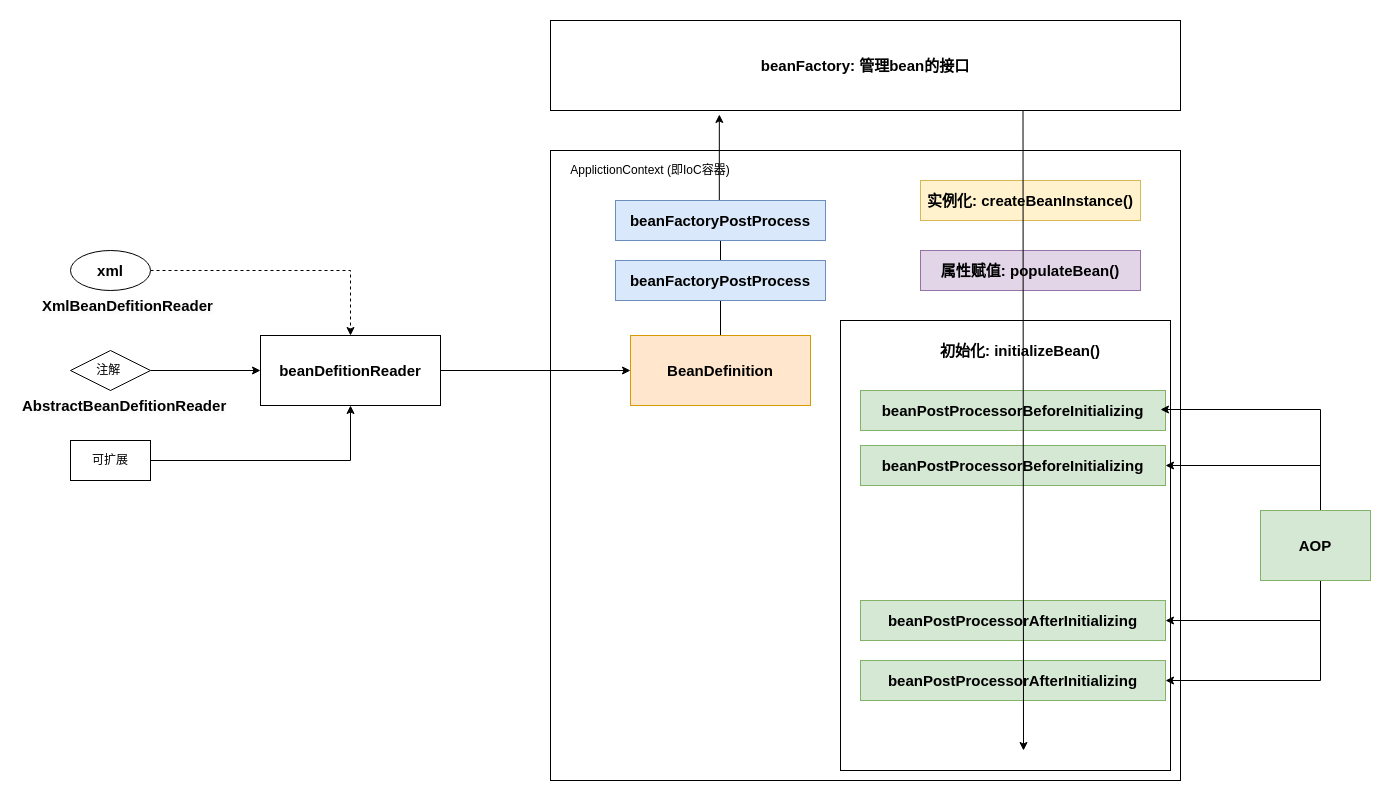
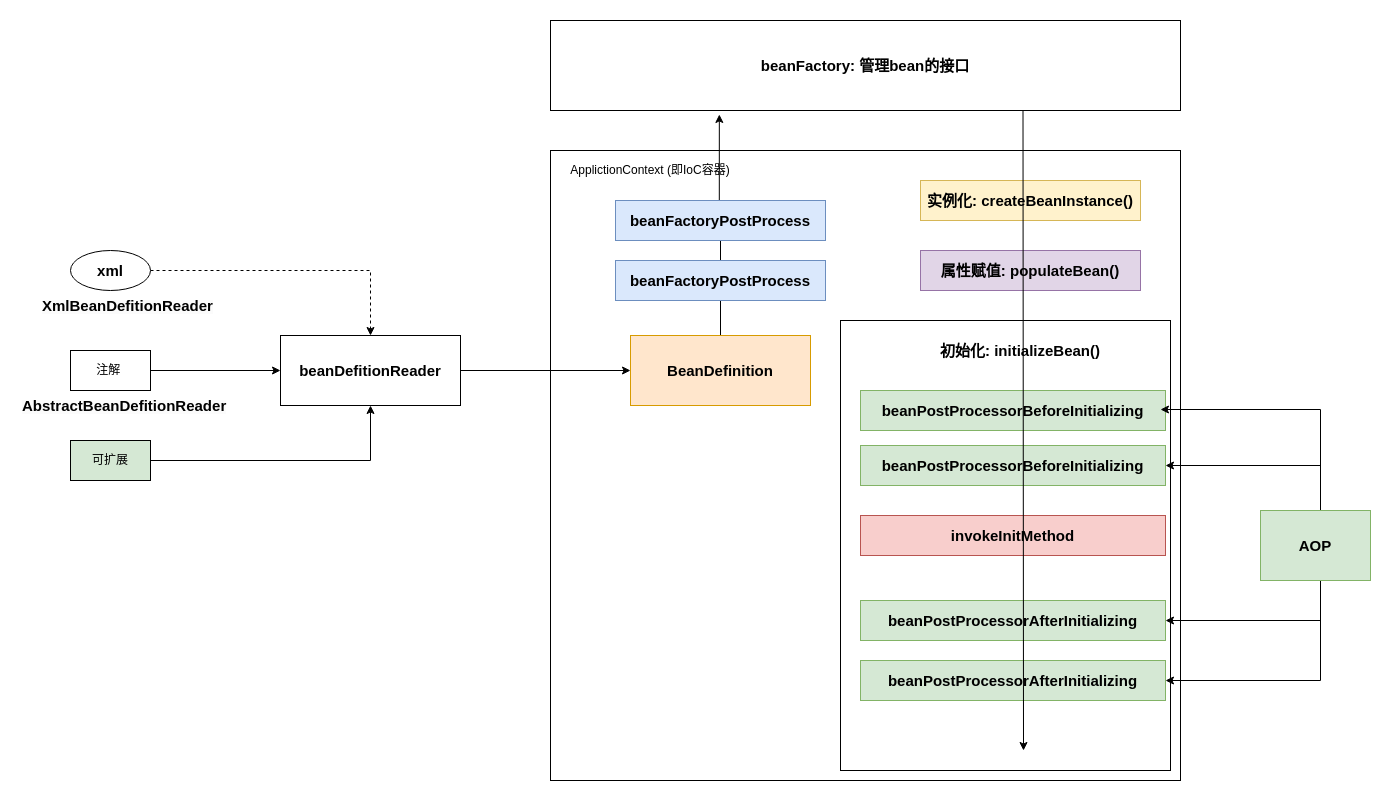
  <mxCell id="0" />
  <mxCell id="1" parent="0" />
- <mxCell id="2" value="&lt;b&gt;&lt;font style=&quot;font-size: 15px;&quot;&gt;beanDefitionReader&lt;/font&gt;&lt;/b&gt;" style="rounded=0;whiteSpace=wrap;html=1;" vertex="1" parent="1"><mxGeometry x="260" y="335" width="180" height="70" as="geometry" /></mxCell>
+ <mxCell id="2" value="&lt;b&gt;&lt;font style=&quot;font-size: 15px;&quot;&gt;beanDefitionReader&lt;/font&gt;&lt;/b&gt;" style="rounded=0;whiteSpace=wrap;html=1;" vertex="1" parent="1"><mxGeometry x="280" y="335" width="180" height="70" as="geometry" /></mxCell>
  <mxCell id="3" style="edgeStyle=orthogonalEdgeStyle;rounded=0;orthogonalLoop=1;jettySize=auto;html=1;dashed=1;" edge="1" parent="1" source="4" target="2"><mxGeometry relative="1" as="geometry" /></mxCell>
  <mxCell id="4" value="&lt;b&gt;&lt;font style=&quot;font-size: 15px;&quot;&gt;xml&lt;/font&gt;&lt;/b&gt;" style="ellipse;whiteSpace=wrap;html=1;" vertex="1" parent="1"><mxGeometry x="70" y="250" width="80" height="40" as="geometry" /></mxCell>
  <mxCell id="5" style="edgeStyle=orthogonalEdgeStyle;rounded=0;orthogonalLoop=1;jettySize=auto;html=1;entryX=0;entryY=0.5;entryDx=0;entryDy=0;" edge="1" parent="1" source="6" target="2"><mxGeometry relative="1" as="geometry" /></mxCell>
- <mxCell id="6" value="注解&amp;nbsp;" style="rhombus;whiteSpace=wrap;html=1;" vertex="1" parent="1"><mxGeometry x="70" y="350" width="80" height="40" as="geometry" /></mxCell>
+ <mxCell id="6" value="注解&amp;nbsp;" style="rounded=0;whiteSpace=wrap;html=1;" vertex="1" parent="1"><mxGeometry x="70" y="350" width="80" height="40" as="geometry" /></mxCell>
  <mxCell id="7" style="edgeStyle=orthogonalEdgeStyle;rounded=0;orthogonalLoop=1;jettySize=auto;html=1;entryX=0.5;entryY=1;entryDx=0;entryDy=0;" edge="1" parent="1" source="8" target="2"><mxGeometry relative="1" as="geometry" /></mxCell>
- <mxCell id="8" value="可扩展" style="rounded=0;whiteSpace=wrap;html=1;" vertex="1" parent="1"><mxGeometry x="70" y="440" width="80" height="40" as="geometry" /></mxCell>
+ <mxCell id="8" value="可扩展" style="rounded=0;whiteSpace=wrap;html=1;fillColor=#d5e8d4;" vertex="1" parent="1"><mxGeometry x="70" y="440" width="80" height="40" as="geometry" /></mxCell>
  <mxCell id="9" value="&lt;span style=&quot;color: rgb(0, 0, 0); font-family: Helvetica; font-style: normal; font-variant-ligatures: normal; font-variant-caps: normal; letter-spacing: normal; orphans: 2; text-align: center; text-indent: 0px; text-transform: none; widows: 2; word-spacing: 0px; -webkit-text-stroke-width: 0px; background-color: rgb(251, 251, 251); text-decoration-thickness: initial; text-decoration-style: initial; text-decoration-color: initial; float: none; display: inline !important;&quot;&gt;&lt;font style=&quot;font-size: 15px;&quot;&gt;&lt;b&gt;XmlBeanDefitionReader&lt;/b&gt;&lt;/font&gt;&lt;/span&gt;" style="text;whiteSpace=wrap;html=1;" vertex="1" parent="1"><mxGeometry x="40" y="290" width="140" height="40" as="geometry" /></mxCell>
  <mxCell id="10" value="&lt;span style=&quot;color: rgb(0, 0, 0); font-family: Helvetica; font-style: normal; font-variant-ligatures: normal; font-variant-caps: normal; letter-spacing: normal; orphans: 2; text-align: center; text-indent: 0px; text-transform: none; widows: 2; word-spacing: 0px; -webkit-text-stroke-width: 0px; background-color: rgb(251, 251, 251); text-decoration-thickness: initial; text-decoration-style: initial; text-decoration-color: initial; float: none; display: inline !important;&quot;&gt;&lt;b style=&quot;&quot;&gt;&lt;font style=&quot;font-size: 15px;&quot;&gt;AbstractBeanDefitionReader&lt;/font&gt;&lt;/b&gt;&lt;/span&gt;" style="text;whiteSpace=wrap;html=1;" vertex="1" parent="1"><mxGeometry x="20" y="390" width="140" height="40" as="geometry" /></mxCell>
  <mxCell id="11" value="" style="whiteSpace=wrap;html=1;aspect=fixed;" vertex="1" parent="1"><mxGeometry x="550" y="150" width="630" height="630" as="geometry" /></mxCell>
  <mxCell id="12" value="ApplictionContext (即IoC容器)" style="text;html=1;strokeColor=none;fillColor=none;align=center;verticalAlign=middle;whiteSpace=wrap;rounded=0;" vertex="1" parent="1"><mxGeometry x="550" y="150" width="200" height="40" as="geometry" /></mxCell>
  <mxCell id="13" style="edgeStyle=orthogonalEdgeStyle;rounded=0;orthogonalLoop=1;jettySize=auto;html=1;entryX=0.268;entryY=1.044;entryDx=0;entryDy=0;entryPerimeter=0;" edge="1" parent="1" source="14" target="15"><mxGeometry relative="1" as="geometry"><mxPoint x="720" y="120" as="targetPoint" /></mxGeometry></mxCell>
  <mxCell id="14" value="&lt;b&gt;&lt;font style=&quot;font-size: 15px;&quot;&gt;BeanDefinition&lt;/font&gt;&lt;/b&gt;" style="rounded=0;whiteSpace=wrap;html=1;fillColor=#ffe6cc;strokeColor=#d79b00;" vertex="1" parent="1"><mxGeometry x="630" y="335" width="180" height="70" as="geometry" /></mxCell>
  <mxCell id="15" value="&lt;b&gt;&lt;font style=&quot;font-size: 15px;&quot;&gt;beanFactory: 管理bean的接口&lt;/font&gt;&lt;/b&gt;" style="rounded=0;whiteSpace=wrap;html=1;" vertex="1" parent="1"><mxGeometry x="550" y="20" width="630" height="90" as="geometry" /></mxCell>
  <mxCell id="16" value="&lt;b&gt;&lt;font style=&quot;font-size: 15px;&quot;&gt;beanFactoryPostProcess&lt;/font&gt;&lt;/b&gt;" style="rounded=0;whiteSpace=wrap;html=1;fillColor=#dae8fc;strokeColor=#6c8ebf;" vertex="1" parent="1"><mxGeometry x="615" y="260" width="210" height="40" as="geometry" /></mxCell>
  <mxCell id="17" value="&lt;b&gt;&lt;font style=&quot;font-size: 15px;&quot;&gt;beanFactoryPostProcess&lt;/font&gt;&lt;/b&gt;" style="rounded=0;whiteSpace=wrap;html=1;fillColor=#dae8fc;strokeColor=#6c8ebf;" vertex="1" parent="1"><mxGeometry x="615" y="200" width="210" height="40" as="geometry" /></mxCell>
  <mxCell id="18" value="&lt;b style=&quot;border-color: var(--border-color);&quot;&gt;&lt;font style=&quot;border-color: var(--border-color); font-size: 15px;&quot;&gt;实例化: createBeanInstance()&lt;/font&gt;&lt;/b&gt;" style="rounded=0;whiteSpace=wrap;html=1;fillColor=#fff2cc;strokeColor=#d6b656;" vertex="1" parent="1"><mxGeometry x="920" y="180" width="220" height="40" as="geometry" /></mxCell>
  <mxCell id="19" value="&lt;b&gt;&lt;font style=&quot;font-size: 15px;&quot;&gt;属性赋值: populateBean()&lt;/font&gt;&lt;/b&gt;" style="rounded=0;whiteSpace=wrap;html=1;fillColor=#e1d5e7;strokeColor=#9673a6;" vertex="1" parent="1"><mxGeometry x="920" y="250" width="220" height="40" as="geometry" /></mxCell>
  <mxCell id="20" value="" style="rounded=0;whiteSpace=wrap;html=1;" vertex="1" parent="1"><mxGeometry x="840" y="320" width="330" height="450" as="geometry" /></mxCell>
  <mxCell id="21" value="&lt;b style=&quot;border-color: var(--border-color);&quot;&gt;&lt;font style=&quot;border-color: var(--border-color); font-size: 15px;&quot;&gt;初始化: initializeBean()&lt;/font&gt;&lt;/b&gt;" style="text;html=1;strokeColor=none;fillColor=none;align=center;verticalAlign=middle;whiteSpace=wrap;rounded=0;" vertex="1" parent="1"><mxGeometry x="920" y="335" width="200" height="30" as="geometry" /></mxCell>
  <mxCell id="22" value="&lt;b&gt;&lt;font style=&quot;font-size: 15px;&quot;&gt;beanPostProcessorBeforeInitializing&lt;/font&gt;&lt;/b&gt;" style="rounded=0;whiteSpace=wrap;html=1;fillColor=#d5e8d4;strokeColor=#82b366;" vertex="1" parent="1"><mxGeometry x="860" y="390" width="305" height="40" as="geometry" /></mxCell>
  <mxCell id="23" value="&lt;b&gt;&lt;font style=&quot;font-size: 15px;&quot;&gt;beanPostProcessorBeforeInitializing&lt;/font&gt;&lt;/b&gt;" style="rounded=0;whiteSpace=wrap;html=1;fillColor=#d5e8d4;strokeColor=#82b366;" vertex="1" parent="1"><mxGeometry x="860" y="445" width="305" height="40" as="geometry" /></mxCell>
  <mxCell id="24" value="&lt;b&gt;&lt;font style=&quot;font-size: 15px;&quot;&gt;beanPostProcessorAfterInitializing&lt;/font&gt;&lt;/b&gt;" style="rounded=0;whiteSpace=wrap;html=1;fillColor=#d5e8d4;strokeColor=#82b366;" vertex="1" parent="1"><mxGeometry x="860" y="600" width="305" height="40" as="geometry" /></mxCell>
  <mxCell id="25" value="&lt;b&gt;&lt;font style=&quot;font-size: 15px;&quot;&gt;beanPostProcessorAfterInitializing&lt;/font&gt;&lt;/b&gt;" style="rounded=0;whiteSpace=wrap;html=1;fillColor=#d5e8d4;strokeColor=#82b366;" vertex="1" parent="1"><mxGeometry x="860" y="660" width="305" height="40" as="geometry" /></mxCell>
+ <mxCell id="26" value="&lt;b&gt;&lt;font style=&quot;font-size: 15px;&quot;&gt;invokeInitMethod&lt;/font&gt;&lt;/b&gt;" style="rounded=0;whiteSpace=wrap;html=1;fillColor=#f8cecc;strokeColor=#b85450;" vertex="1" parent="1"><mxGeometry x="860" y="515" width="305" height="40" as="geometry" /></mxCell>
  <mxCell id="27" style="edgeStyle=orthogonalEdgeStyle;rounded=0;orthogonalLoop=1;jettySize=auto;html=1;" edge="1" parent="1" source="31"><mxGeometry relative="1" as="geometry"><mxPoint x="1160" y="409" as="targetPoint" /><Array as="points"><mxPoint x="1320" y="409" /></Array></mxGeometry></mxCell>
  <mxCell id="28" style="edgeStyle=orthogonalEdgeStyle;rounded=0;orthogonalLoop=1;jettySize=auto;html=1;entryX=1;entryY=0.5;entryDx=0;entryDy=0;" edge="1" parent="1" source="31" target="23"><mxGeometry relative="1" as="geometry"><Array as="points"><mxPoint x="1320" y="465" /></Array></mxGeometry></mxCell>
  <mxCell id="29" style="edgeStyle=orthogonalEdgeStyle;rounded=0;orthogonalLoop=1;jettySize=auto;html=1;entryX=1;entryY=0.5;entryDx=0;entryDy=0;" edge="1" parent="1" source="31" target="24"><mxGeometry relative="1" as="geometry"><Array as="points"><mxPoint x="1320" y="620" /></Array></mxGeometry></mxCell>
  <mxCell id="30" style="edgeStyle=orthogonalEdgeStyle;rounded=0;orthogonalLoop=1;jettySize=auto;html=1;entryX=1;entryY=0.5;entryDx=0;entryDy=0;" edge="1" parent="1" source="31" target="25"><mxGeometry relative="1" as="geometry"><Array as="points"><mxPoint x="1320" y="680" /></Array></mxGeometry></mxCell>
  <mxCell id="31" value="&lt;b&gt;&lt;font style=&quot;font-size: 15px;&quot;&gt;AOP&lt;/font&gt;&lt;/b&gt;" style="rounded=0;whiteSpace=wrap;html=1;fillColor=#d5e8d4;strokeColor=#82b366;" vertex="1" parent="1"><mxGeometry x="1260" y="510" width="110" height="70" as="geometry" /></mxCell>
  <mxCell id="32" value="" style="endArrow=classic;html=1;rounded=0;exitX=0.75;exitY=1;exitDx=0;exitDy=0;" edge="1" parent="1" source="15"><mxGeometry width="50" height="50" relative="1" as="geometry"><mxPoint x="720" y="470" as="sourcePoint" /><mxPoint x="1023" y="750" as="targetPoint" /></mxGeometry></mxCell>
  <mxCell id="33" style="edgeStyle=orthogonalEdgeStyle;rounded=0;orthogonalLoop=1;jettySize=auto;html=1;entryX=0;entryY=0.5;entryDx=0;entryDy=0;" edge="1" parent="1" source="2" target="14"><mxGeometry relative="1" as="geometry" /></mxCell>
